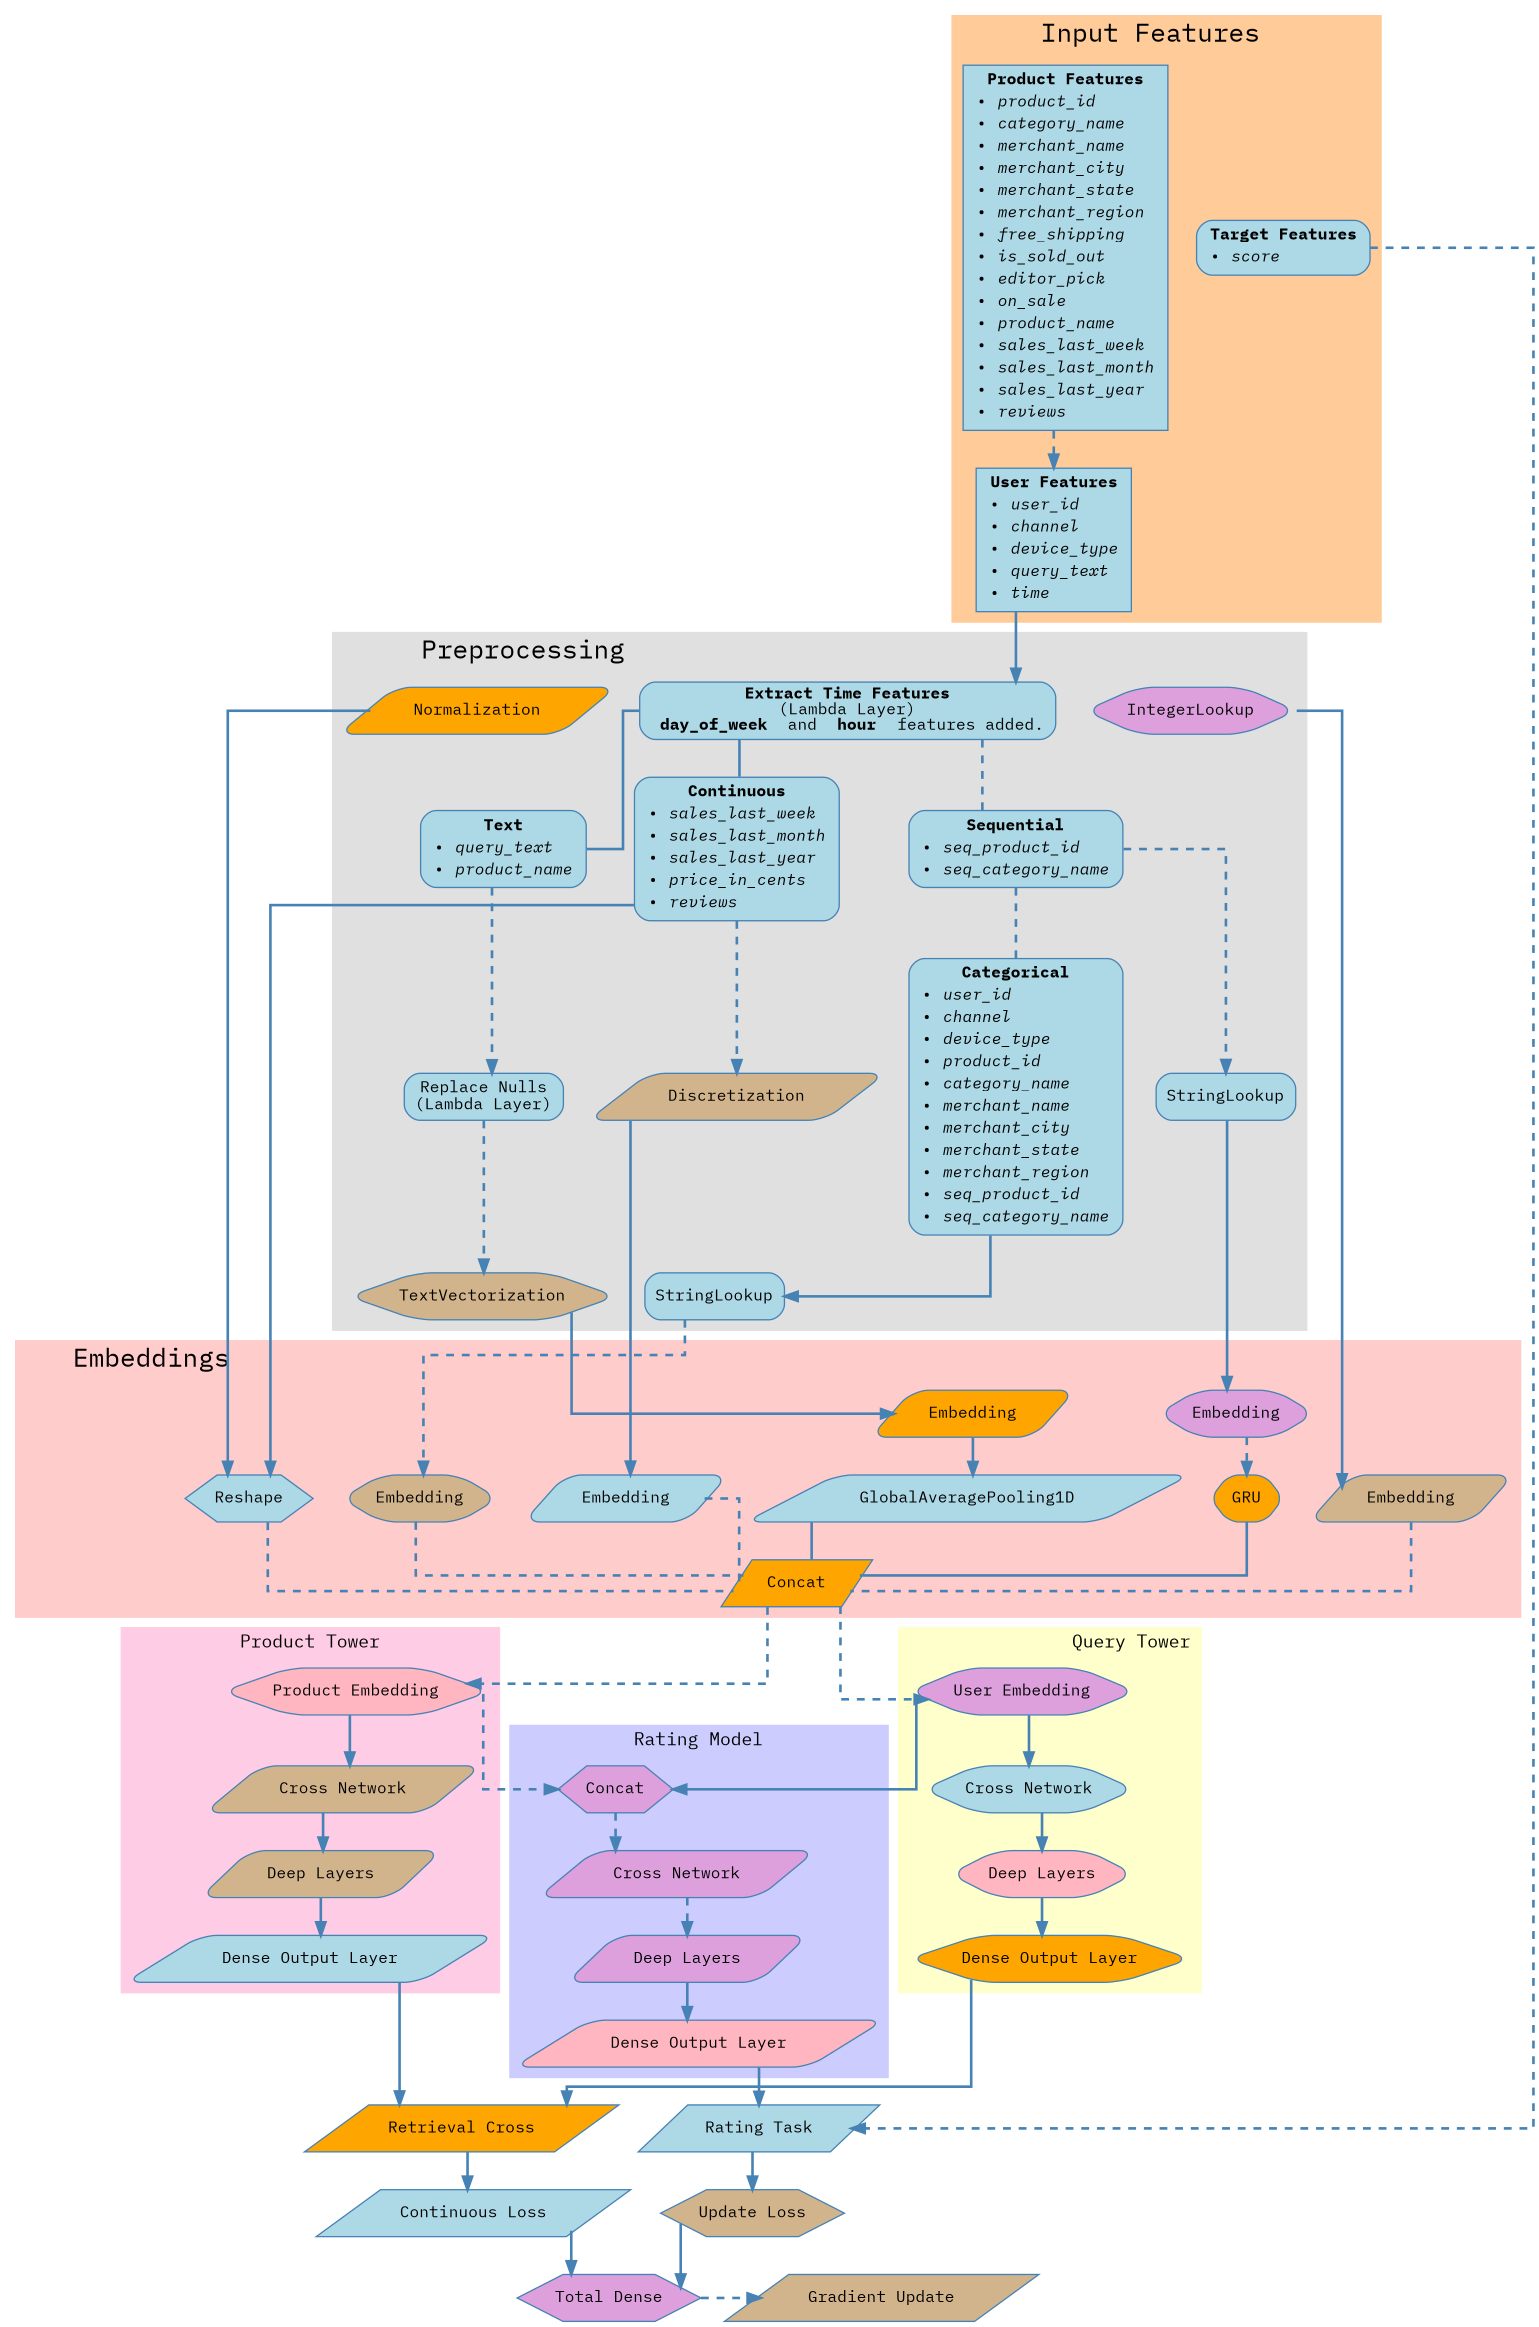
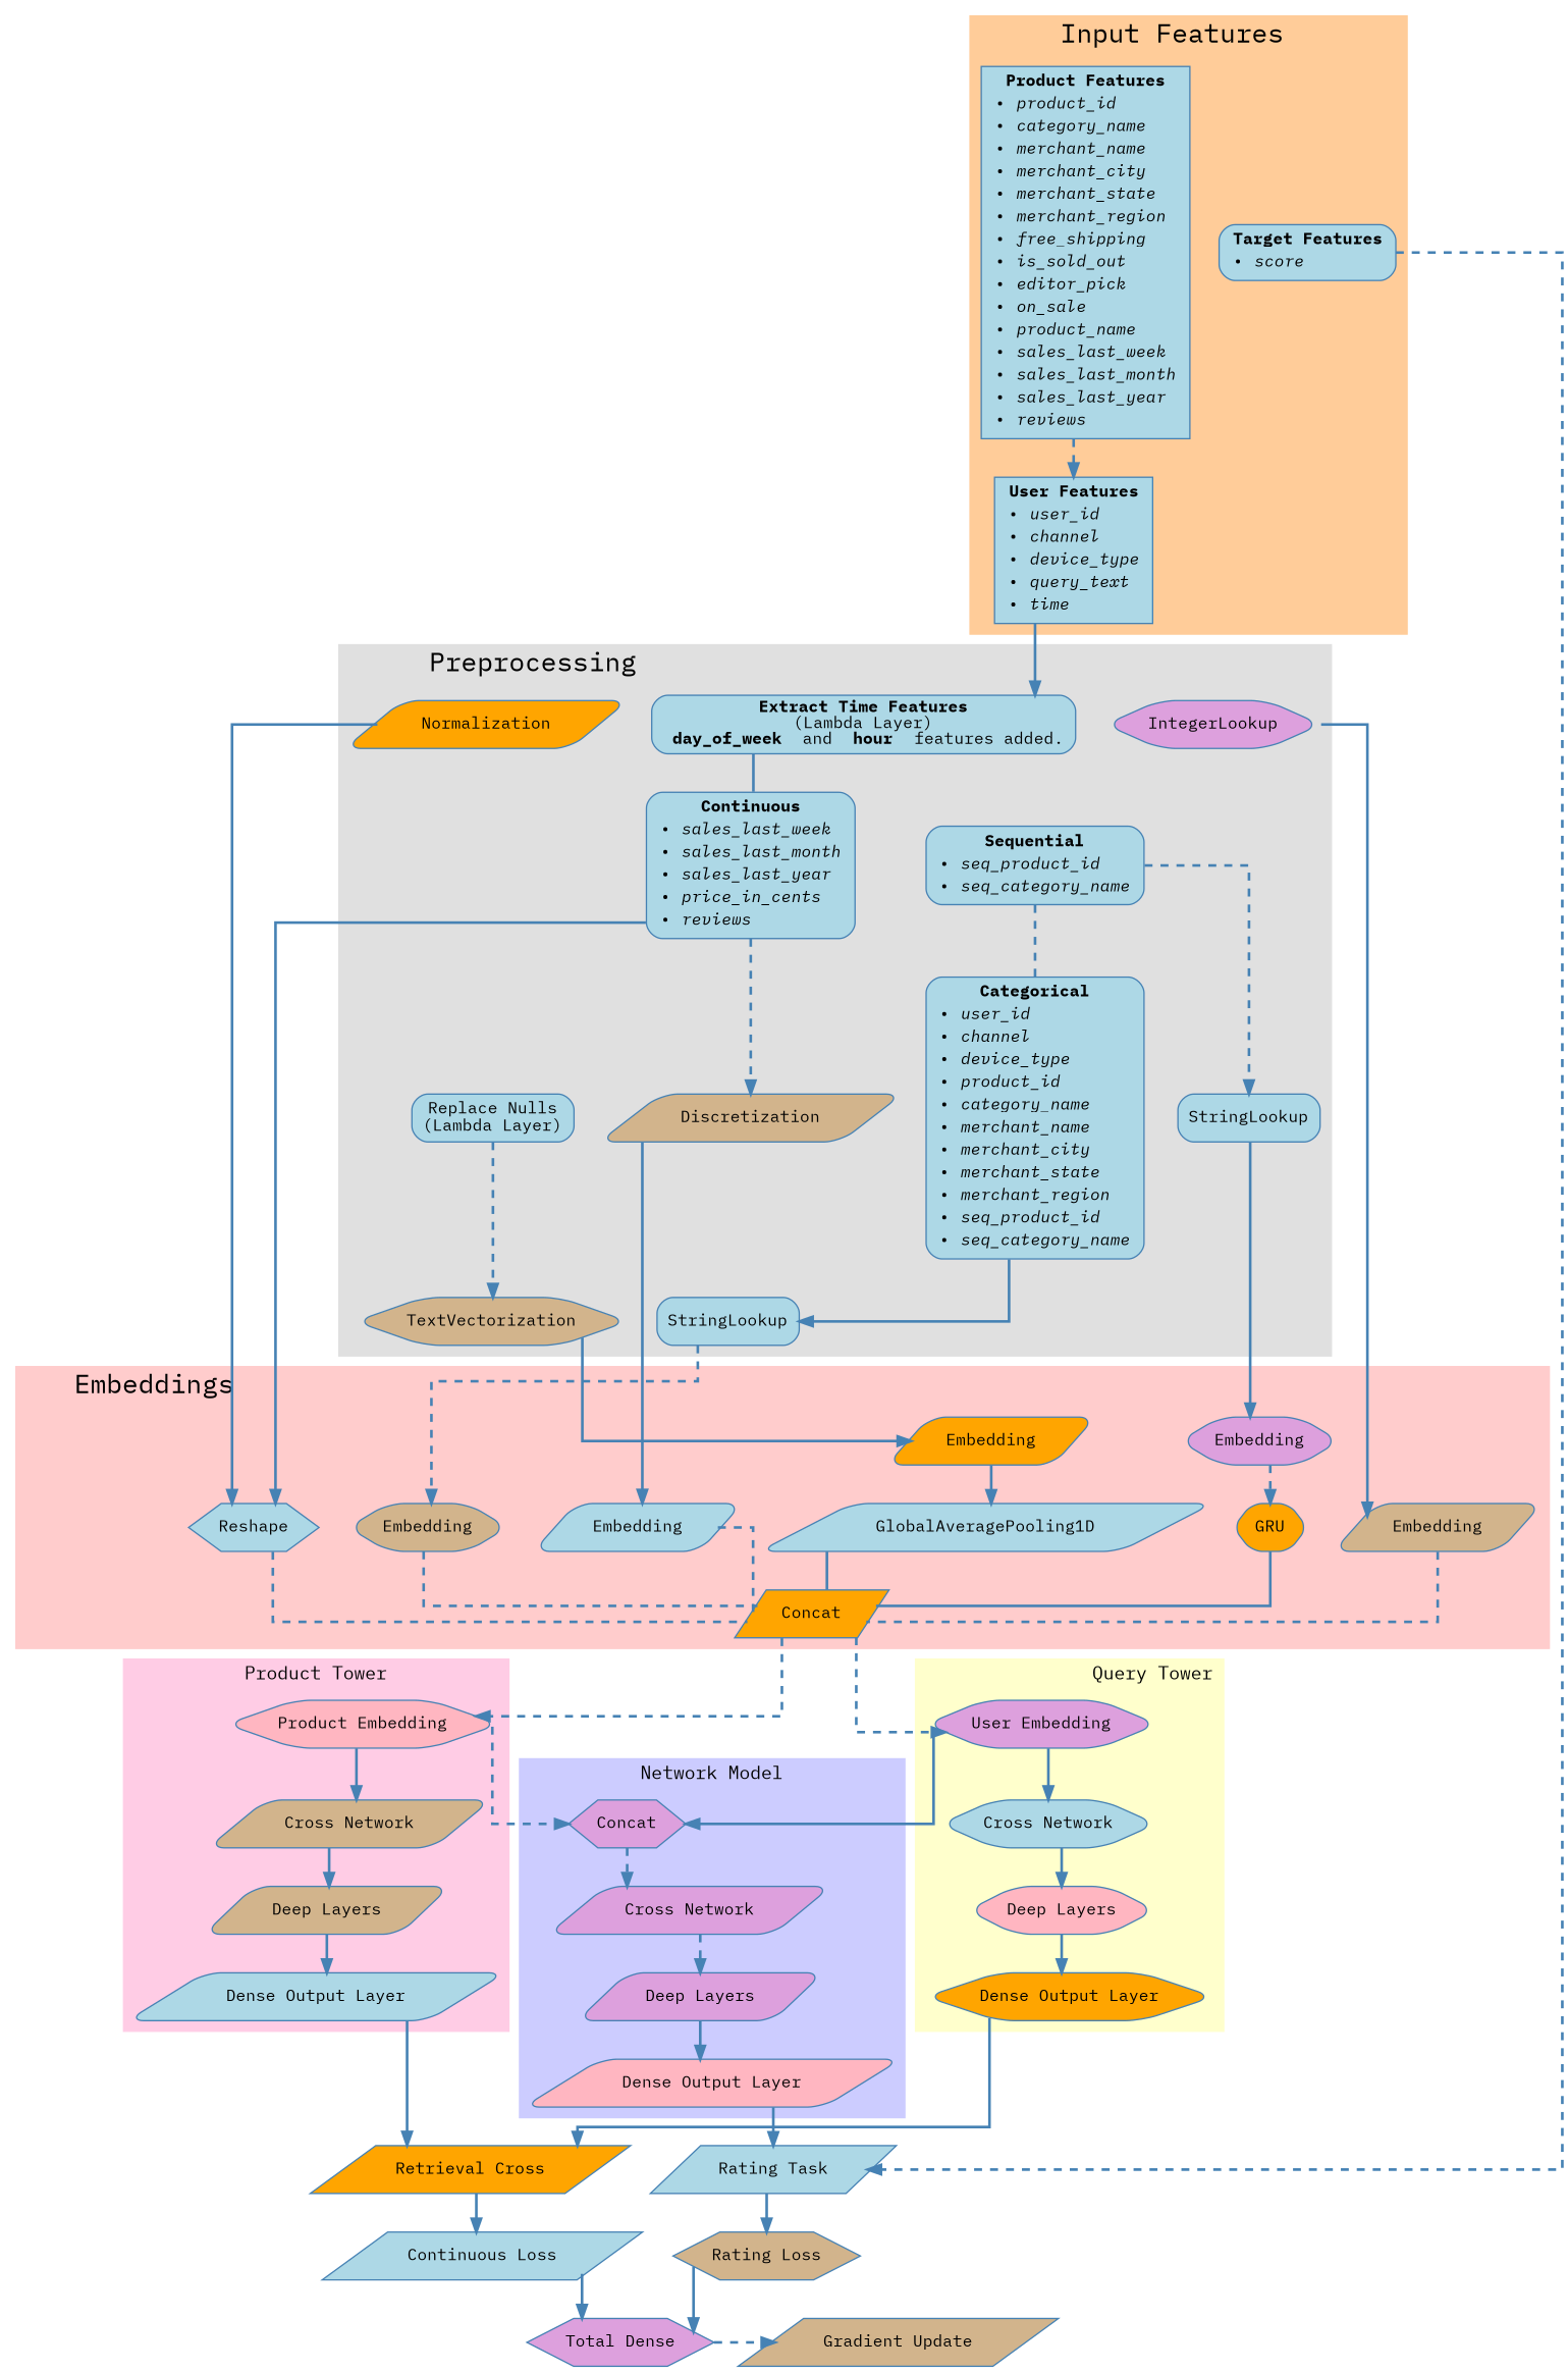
  digraph {
    fontname="IBM Plex Mono"
    nodesep=0.3
    rankdir=TB
    ranksep=0.4
    splines=ortho
    node [color="#4682B4" fillcolor="#ADD8E6" fontname="IBM Plex Mono" fontsize=12 shape=parallelogram style="rounded,filled"]
    edge [color="#4682B4" fontname="IBM Plex Mono" fontsize=12 penwidth=2 style=solid]
    n1 [fillcolor=orange label="Retrieval Cross" style=filled]
    n2 [fillcolor=lightblue label="Rating Task" style=filled]
    n3 [fillcolor=plum label="Total Dense" shape=hexagon style=filled]
    n4 [fillcolor=tan label="Gradient Update" style=filled]
    n5 [label=<                 <table border="0" cellborder="0" cellspacing="0" cellpadding="2">                     <tr><td><b>User Features</b></td></tr>                     <tr><td align="left">&#8226; <i>user_id</i></td></tr>                     <tr><td align="left">&#8226; <i>channel</i></td></tr>                     <tr><td align="left">&#8226; <i>device_type</i></td></tr>                     <tr><td align="left">&#8226; <i>query_text</i></td></tr>                     <tr><td align="left">&#8226; <i>time</i></td></tr>                 </table>             > shape=box style=filled]
    n6 [label=<                 <table border="0" cellborder="0" cellspacing="0" cellpadding="2">                     <tr><td><b>Product Features</b></td></tr>                     <tr><td align="left">&#8226; <i>product_id</i></td></tr>                     <tr><td align="left">&#8226; <i>category_name</i></td></tr>                     <tr><td align="left">&#8226; <i>merchant_name</i></td></tr>                     <tr><td align="left">&#8226; <i>merchant_city</i></td></tr>                     <tr><td align="left">&#8226; <i>merchant_state</i></td></tr>                     <tr><td align="left">&#8226; <i>merchant_region</i></td></tr>                     <tr><td align="left">&#8226; <i>free_shipping</i></td></tr>                     <tr><td align="left">&#8226; <i>is_sold_out</i></td></tr>                     <tr><td align="left">&#8226; <i>editor_pick</i></td></tr>                     <tr><td align="left">&#8226; <i>on_sale</i></td></tr>                     <tr><td align="left">&#8226; <i>product_name</i></td></tr>                     <tr><td align="left">&#8226; <i>sales_last_week</i></td></tr>                     <tr><td align="left">&#8226; <i>sales_last_month</i></td></tr>                     <tr><td align="left">&#8226; <i>sales_last_year</i></td></tr>                     <tr><td align="left">&#8226; <i>reviews</i></td></tr>                 </table>             > shape=box style=filled]
    n7 [label=<             <table border="0" cellborder="0" cellspacing="0">                 <tr><td><b>Target Features</b></td></tr>                 <tr><td align="left">&#8226; <i>score</i></td></tr>             </table>         > shape=box]
    n8 [label=<             <table border="0" cellborder="0" cellspacing="0">                 <tr><td align="center"><b>Categorical</b></td></tr>                 <tr><td align="left">&#8226; <i>user_id</i></td></tr>                 <tr><td align="left">&#8226; <i>channel</i></td></tr>                 <tr><td align="left">&#8226; <i>device_type</i></td></tr>                 <tr><td align="left">&#8226; <i>product_id</i></td></tr>                 <tr><td align="left">&#8226; <i>category_name</i></td></tr>                 <tr><td align="left">&#8226; <i>merchant_name</i></td></tr>                 <tr><td align="left">&#8226; <i>merchant_city</i></td></tr>                 <tr><td align="left">&#8226; <i>merchant_state</i></td></tr>                 <tr><td align="left">&#8226; <i>merchant_region</i></td></tr>                 <tr><td align="left">&#8226; <i>seq_product_id</i></td></tr>                 <tr><td align="left">&#8226; <i>seq_category_name</i></td></tr>             </table>         > shape=box]
-   n9 [label=<             <table border="0" cellborder="0" cellspacing="0">                 <tr><td align="center"><b>Text</b></td></tr>                 <tr><td align="left">&#8226; <i>query_text</i></td></tr>                 <tr><td align="left">&#8226; <i>product_name</i></td></tr>             </table>         > shape=box]
    n10 [label=<             <table border="0" cellborder="0" cellspacing="0">                 <tr><td align="center"><b>Continuous</b></td></tr>                 <tr><td align="left">&#8226; <i>sales_last_week</i></td></tr>                 <tr><td align="left">&#8226; <i>sales_last_month</i></td></tr>                 <tr><td align="left">&#8226; <i>sales_last_year</i></td></tr>                 <tr><td align="left">&#8226; <i>price_in_cents</i></td></tr>                 <tr><td align="left">&#8226; <i>reviews</i></td></tr>             </table>         > shape=box]
    n11 [label=<             <table border="0" cellborder="0" cellspacing="0">                 <tr><td align="center"><b>Sequential</b></td></tr>                 <tr><td align="left">&#8226; <i>seq_product_id</i></td></tr>                 <tr><td align="left">&#8226; <i>seq_category_name</i></td></tr>             </table>         > shape=box]
    n12 [label=<<b>Extract Time Features</b><br/>(Lambda Layer)<br/><b> day_of_week </b> and <b> hour </b> features added.> shape=box]
    n13 [label=<StringLookup> shape=box]
    n14 [label=<StringLookup> shape=box]
    n15 [fillcolor=plum label=IntegerLookup shape=hexagon]
    n16 [fillcolor=tan label=TextVectorization shape=hexagon]
    n17 [label=<Replace Nulls<br/>(Lambda Layer)> shape=box]
    n18 [fillcolor=tan label=Discretization]
    n19 [fillcolor=orange label=Normalization]
    blank_space [shape=box style=invis width=0.5]
    n21 [fillcolor=tan label=Embedding shape=hexagon]
    n22 [fillcolor=lightblue label=Reshape shape=hexagon style=filled]
    n23 [fillcolor=tan label=Embedding]
    n24 [fillcolor=orange label=Embedding]
    n25 [fillcolor=lightblue label=Embedding]
    n26 [fillcolor=plum label=Embedding shape=hexagon]
    n27 [fillcolor=lightblue label=GlobalAveragePooling1D]
    n28 [fillcolor=orange label=GRU shape=hexagon]
    n29 [fillcolor=orange label=Concat style=filled]
    n30 [fillcolor=plum label="User Embedding" shape=hexagon]
    n31 [fillcolor=lightblue label="Cross Network" shape=hexagon]
    n32 [fillcolor=lightpink label="Deep Layers" shape=hexagon]
    n33 [fillcolor=orange label="Dense Output Layer" shape=hexagon]
    n34 [fillcolor=lightpink label="Product Embedding" shape=hexagon]
    n35 [fillcolor=tan label="Cross Network"]
    n36 [fillcolor=tan label="Deep Layers"]
    n37 [fillcolor=lightblue label="Dense Output Layer"]
    n38 [fillcolor=plum label=Concat shape=hexagon style=filled]
    n39 [fillcolor=plum label="Cross Network"]
    n40 [fillcolor=plum label="Deep Layers"]
    n41 [fillcolor=lightpink label="Dense Output Layer"]
    n42 [fillcolor=lightblue label="Continuous Loss" style=filled]
-   n43 [fillcolor=tan label="Update Loss" shape=hexagon style=filled]
+   n43 [fillcolor=tan label="Rating Loss" shape=hexagon style=filled]
    subgraph sub_1 {
      rank=same
      n1
      n2
    }
    subgraph sub_2 {
      rank=same
      n3
      n4
    }
    subgraph cluster_3 {
      color="#E0E0E0"
      fontsize=20
      label="     Preprocessing"
      labeljust=l
      style=filled
      n8
-     n9
      n10
      n11
      n12
      n13
      n14
      n15
      n16
      n17
      n18
      n19
    }
    subgraph cluster_4 {
      color="#FFCC99"
      fontsize=20
      label="     Input Features"
      labeljust=l
      style=filled
      n5
      n6
      n7
    }
    subgraph cluster_5 {
      color="#FFCCCC"
      fontsize=20
      label="   Embeddings"
      labeljust=l
      style=filled
      n22
      n23
      n24
      n25
      n26
      n27
      n28
      n29
      subgraph sub_6 {
        color="#FFCCCC"
        fontsize=20
        label="   Embeddings"
        labeljust=l
        rank=same
        style=filled
        blank_space
        n21
      }
    }
    subgraph cluster_7 {
      color="#FFFFCC"
      label="Query Tower"
      labeljust=r
      style=filled
      n30
      n31
      n32
      n33
    }
    subgraph cluster_8 {
      color="#FFCCE5"
      label="Product Tower"
      labeljust=c
      style=filled
      n34
      n35
      n36
      n37
    }
    subgraph cluster_9 {
      color="#CCCCFF"
-     label="Rating Model"
+     label="Network Model"
      labeljust=c
      style=filled
      n38
      n39
      n40
      n41
    }
    n1 -> n42
    n2 -> n43
    n3 -> n4 [style=dashed]
    n5 -> n12
    n6 -> n5 [style=dashed]
    n7 -> n2 [style=dashed]
    n8 -> n13
-   n9 -> n17 [style=dashed]
    n10 -> n18 [style=dashed]
    n10 -> n22
    n11 -> n8 [dir=none style=dashed]
    n11 -> n14 [style=dashed]
-   n12 -> n9 [dir=none]
    n12 -> n10 [dir=none]
-   n12 -> n11 [dir=none style=dashed]
    n13 -> n21 [style=dashed]
    n14 -> n26
    n15 -> n23
    n16 -> n24
    n17 -> n16 [style=dashed]
    n18 -> n25
    n19 -> n22
    blank_space -> n38 [style=invis]
    n21 -> n29 [arrowhead=none style=dashed]
    n22 -> n29 [arrowhead=none style=dashed]
    n23 -> n29 [arrowhead=none style=dashed]
    n24 -> n27
    n25 -> n29 [arrowhead=none style=dashed]
    n26 -> n28 [style=dashed]
    n27 -> n29 [arrowhead=none]
    n28 -> n29 [arrowhead=none]
    n29 -> n30 [style=dashed]
    n29 -> n34 [style=dashed]
    n30 -> n31
    n30 -> n38
    n31 -> n32
    n32 -> n33
    n33 -> n1
    n34 -> n35
    n34 -> n38 [style=dashed]
    n35 -> n36
    n36 -> n37
    n37 -> n1
    n38 -> n39 [style=dashed]
    n39 -> n40 [style=dashed]
    n40 -> n41
    n41 -> n2
    n42 -> n3
    n43 -> n3
  }
